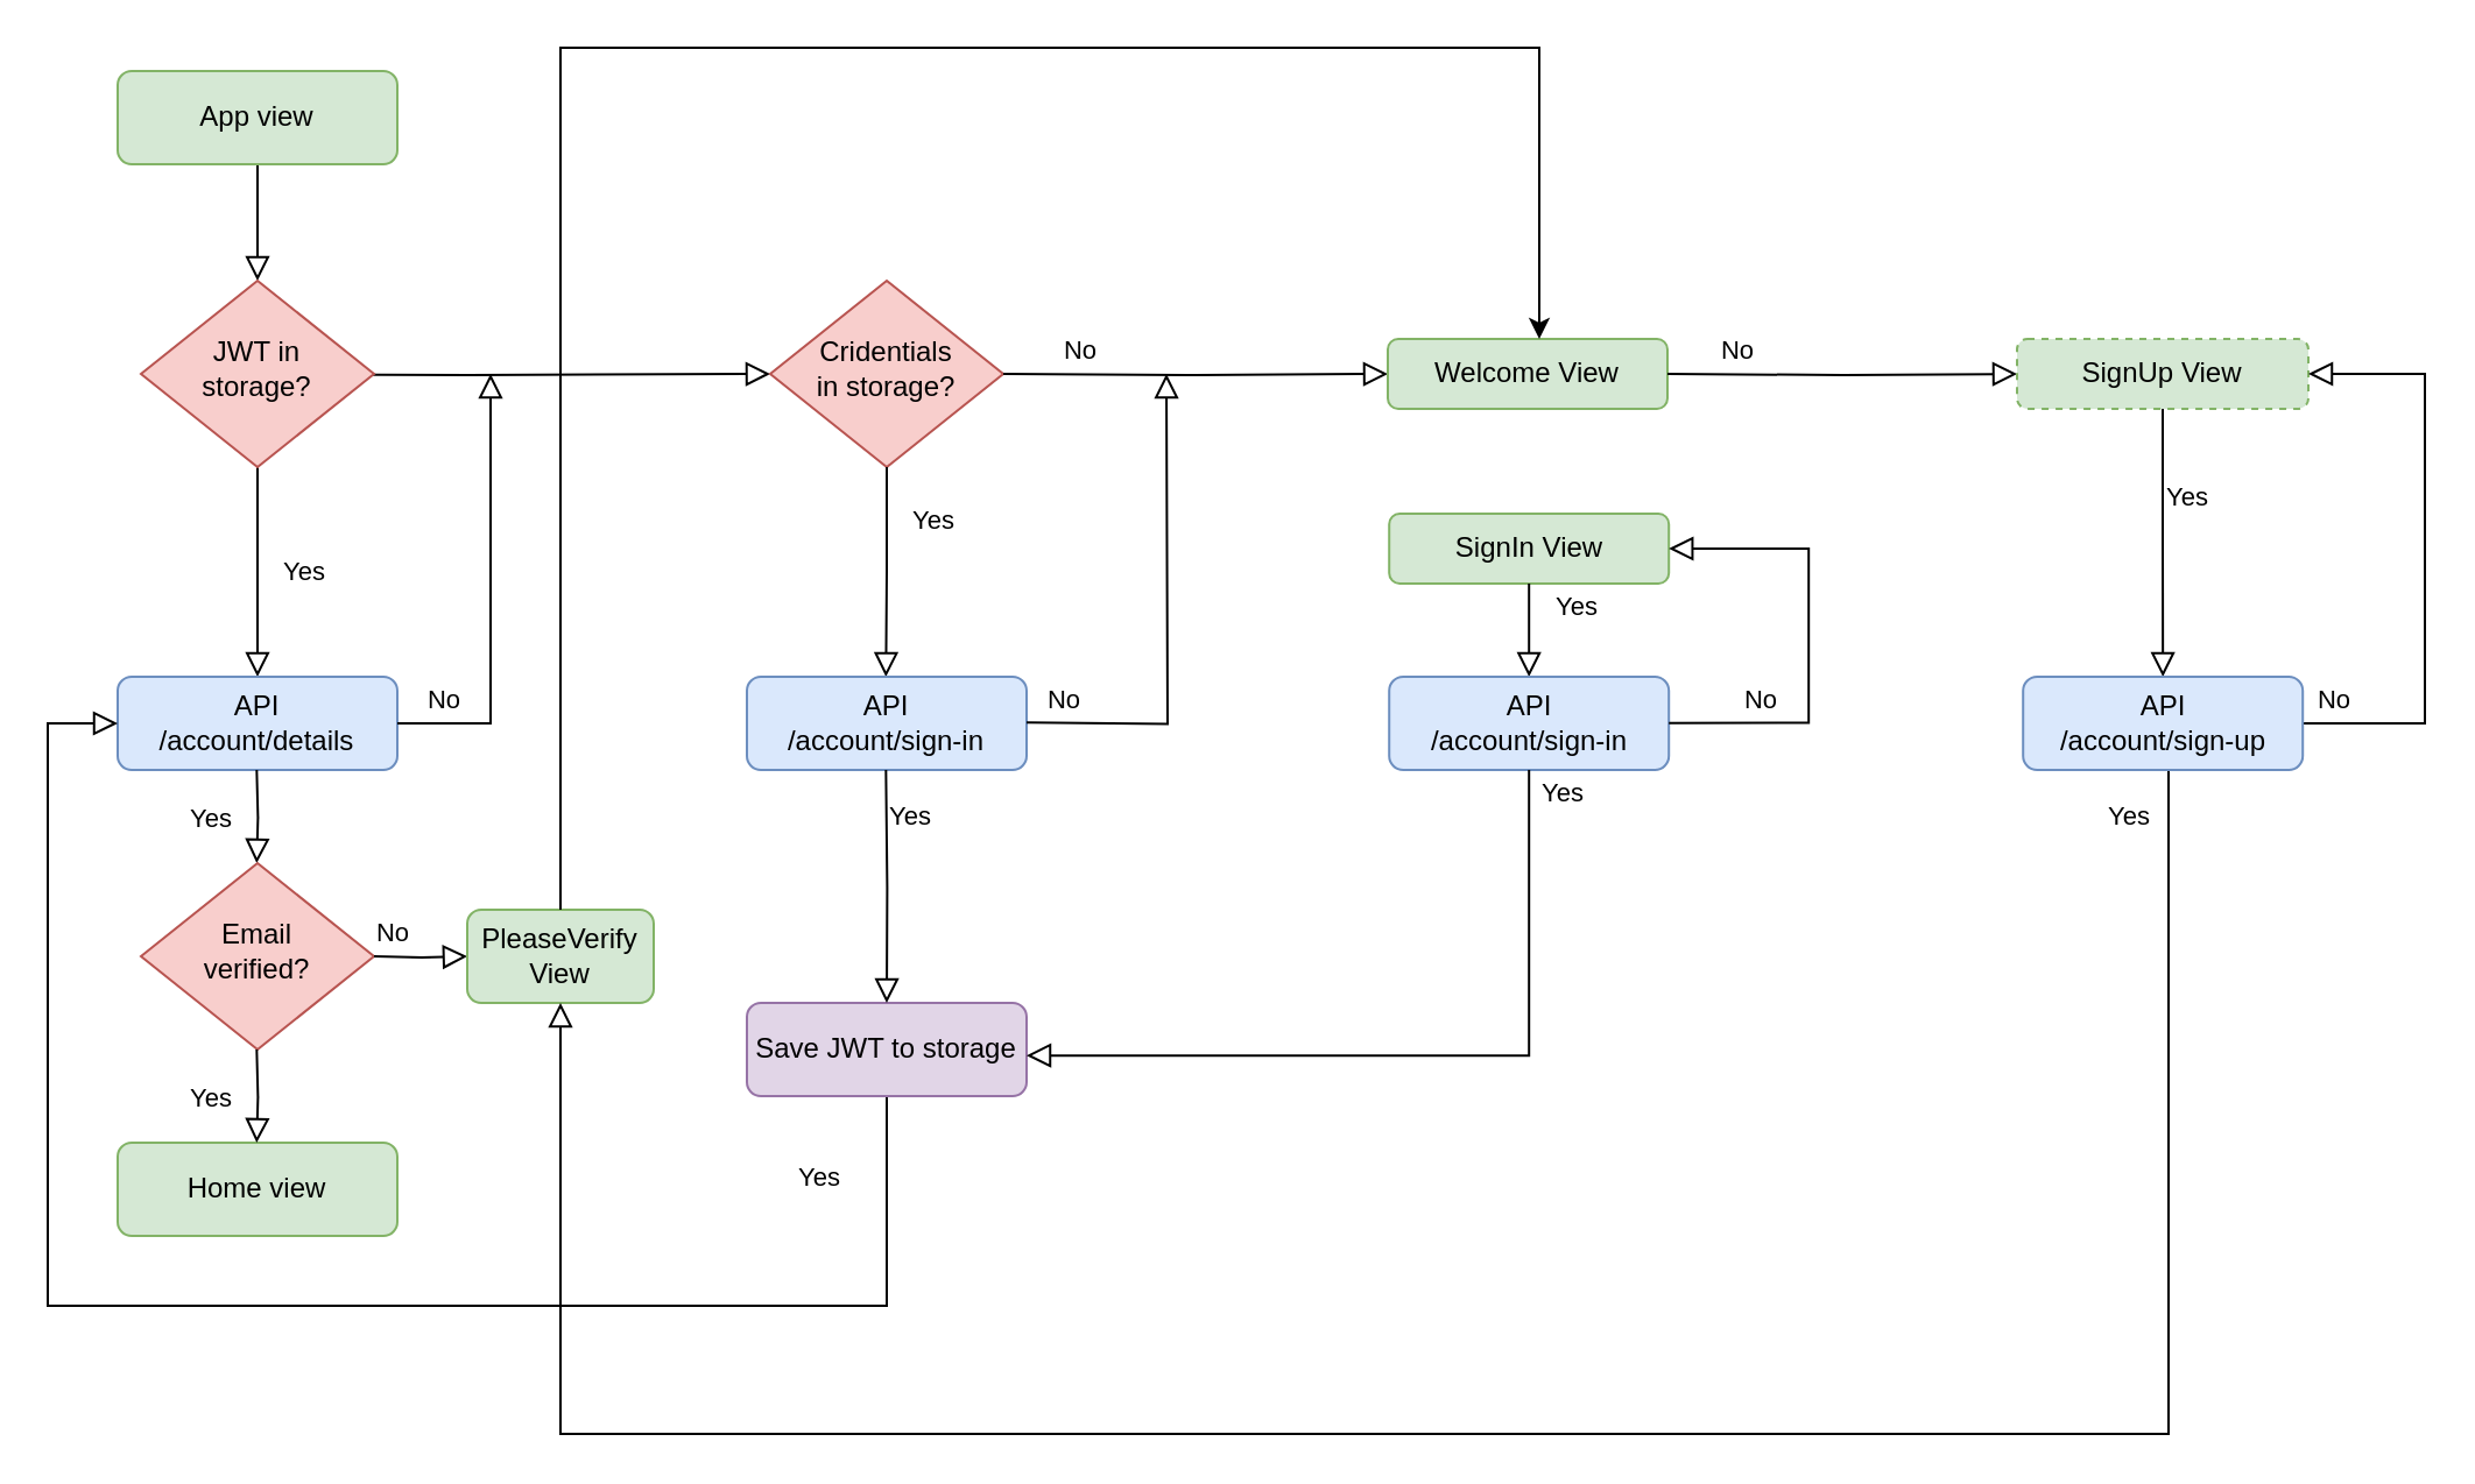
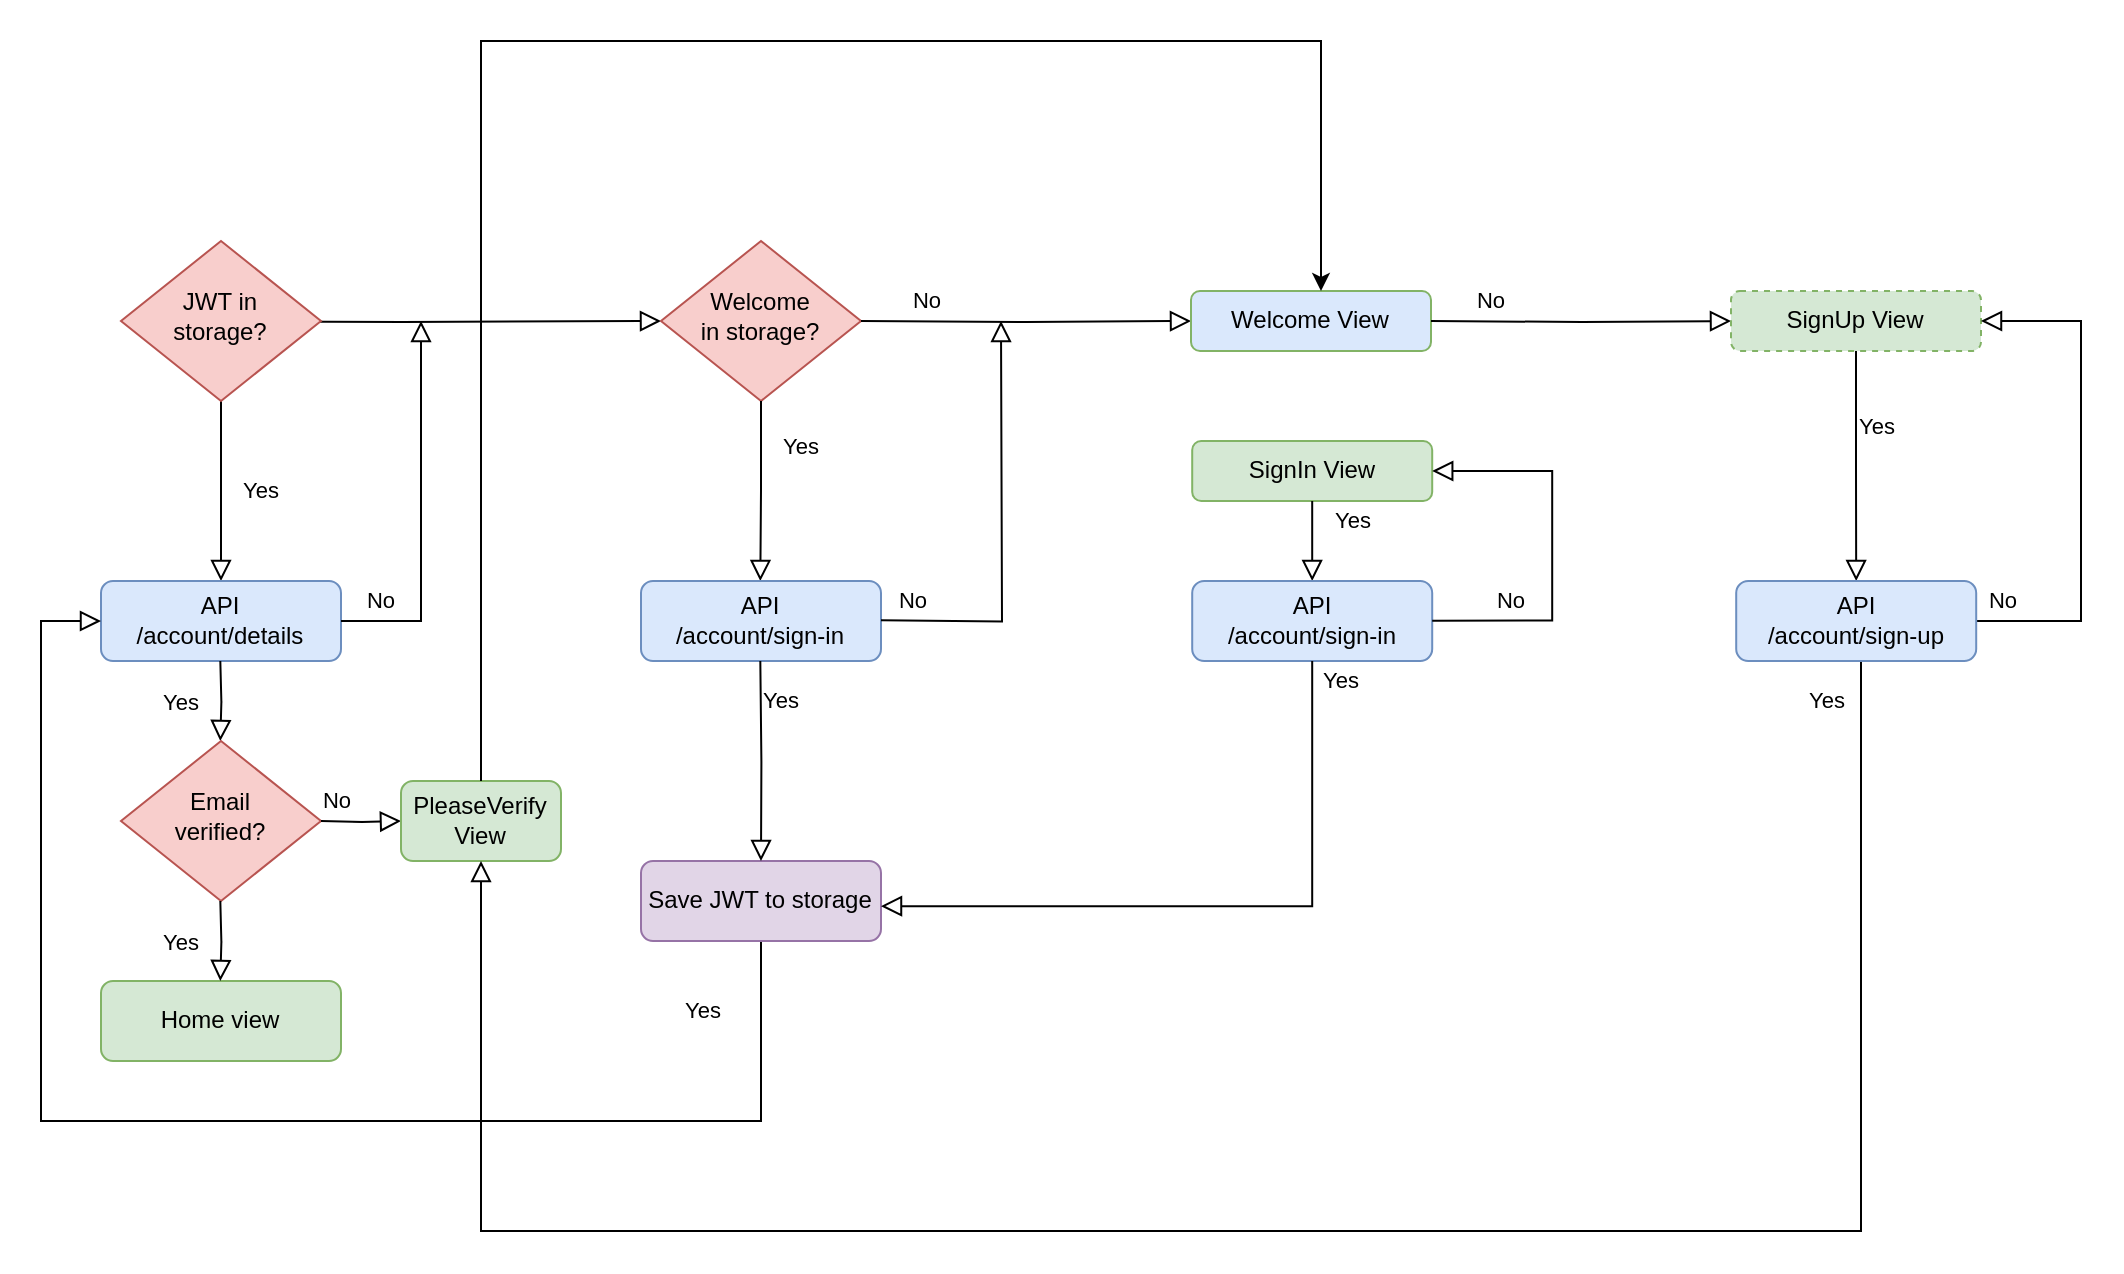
  <mxCell id="0" />
  <mxCell id="1" parent="0" />
- <mxCell id="2" value="" style="rounded=0;html=1;jettySize=auto;orthogonalLoop=1;fontSize=11;endArrow=block;endFill=0;endSize=8;strokeWidth=1;shadow=0;labelBackgroundColor=none;edgeStyle=orthogonalEdgeStyle;" parent="1" source="3" target="6" edge="1"><mxGeometry relative="1" as="geometry" /></mxCell>
- <mxCell id="3" value="App view" style="rounded=1;whiteSpace=wrap;html=1;fontSize=12;glass=0;strokeWidth=1;shadow=0;fillColor=#d5e8d4;strokeColor=#82b366;" parent="1" vertex="1"><mxGeometry x="50" y="30" width="120" height="40" as="geometry" /></mxCell>
  <mxCell id="4" value="Yes" style="rounded=0;html=1;jettySize=auto;orthogonalLoop=1;fontSize=11;endArrow=block;endFill=0;endSize=8;strokeWidth=1;shadow=0;labelBackgroundColor=none;edgeStyle=orthogonalEdgeStyle;entryX=0.5;entryY=0;entryDx=0;entryDy=0;" parent="1" source="6" target="7" edge="1"><mxGeometry y="20" relative="1" as="geometry"><mxPoint as="offset" /><mxPoint x="110" y="260" as="targetPoint" /></mxGeometry></mxCell>
  <mxCell id="5" value="No" style="edgeStyle=orthogonalEdgeStyle;rounded=0;html=1;jettySize=auto;orthogonalLoop=1;fontSize=11;endArrow=block;endFill=0;endSize=8;strokeWidth=1;shadow=0;labelBackgroundColor=none;entryX=0;entryY=0.5;entryDx=0;entryDy=0;" parent="1" target="8" edge="1"><mxGeometry x="-0.7" y="10" relative="1" as="geometry"><mxPoint as="offset" /><mxPoint x="330" y="130" as="targetPoint" /><mxPoint x="70" y="160" as="sourcePoint" /></mxGeometry></mxCell>
  <mxCell id="6" value="JWT in&lt;br&gt;storage?" style="rhombus;whiteSpace=wrap;html=1;shadow=0;fontFamily=Helvetica;fontSize=12;align=center;strokeWidth=1;spacing=6;spacingTop=-4;fillColor=#f8cecc;strokeColor=#b85450;" parent="1" vertex="1"><mxGeometry x="60" y="120" width="100" height="80" as="geometry" /></mxCell>
  <mxCell id="7" value="API&lt;br&gt;/account/details" style="rounded=1;whiteSpace=wrap;html=1;fontSize=12;glass=0;strokeWidth=1;shadow=0;fillColor=#dae8fc;strokeColor=#6c8ebf;" parent="1" vertex="1"><mxGeometry x="50" y="290" width="120" height="40" as="geometry" /></mxCell>
- <mxCell id="8" value="Cridentials&lt;br&gt;in storage?" style="rhombus;whiteSpace=wrap;html=1;shadow=0;fontFamily=Helvetica;fontSize=12;align=center;strokeWidth=1;spacing=6;spacingTop=-4;fillColor=#f8cecc;strokeColor=#b85450;" parent="1" vertex="1"><mxGeometry x="330" y="120" width="100" height="80" as="geometry" /></mxCell>
+ <mxCell id="8" value="Welcome&lt;br&gt;in storage?" style="rhombus;whiteSpace=wrap;html=1;shadow=0;fontFamily=Helvetica;fontSize=12;align=center;strokeWidth=1;spacing=6;spacingTop=-4;fillColor=#f8cecc;strokeColor=#b85450;" parent="1" vertex="1"><mxGeometry x="330" y="120" width="100" height="80" as="geometry" /></mxCell>
  <mxCell id="9" value="No" style="edgeStyle=orthogonalEdgeStyle;rounded=0;html=1;jettySize=auto;orthogonalLoop=1;fontSize=11;endArrow=block;endFill=0;endSize=8;strokeWidth=1;shadow=0;labelBackgroundColor=none;entryX=0;entryY=0.5;entryDx=0;entryDy=0;" parent="1" target="19" edge="1"><mxGeometry x="-0.6" y="10" relative="1" as="geometry"><mxPoint as="offset" /><mxPoint x="430" y="160" as="sourcePoint" /><mxPoint x="505" y="160" as="targetPoint" /></mxGeometry></mxCell>
  <mxCell id="10" value="Yes" style="rounded=0;html=1;jettySize=auto;orthogonalLoop=1;fontSize=11;endArrow=block;endFill=0;endSize=8;strokeWidth=1;shadow=0;labelBackgroundColor=none;edgeStyle=orthogonalEdgeStyle;exitX=0.5;exitY=1;exitDx=0;exitDy=0;" parent="1" source="8" edge="1"><mxGeometry x="-0.5" y="20" relative="1" as="geometry"><mxPoint as="offset" /><mxPoint x="379.66" y="250" as="sourcePoint" /><mxPoint x="379.66" y="290" as="targetPoint" /></mxGeometry></mxCell>
  <mxCell id="11" value="Yes" style="rounded=0;html=1;jettySize=auto;orthogonalLoop=1;fontSize=11;endArrow=block;endFill=0;endSize=8;strokeWidth=1;shadow=0;labelBackgroundColor=none;edgeStyle=orthogonalEdgeStyle;" parent="1" edge="1"><mxGeometry y="20" relative="1" as="geometry"><mxPoint as="offset" /><mxPoint x="109.66" y="330" as="sourcePoint" /><mxPoint x="109.66" y="370" as="targetPoint" /></mxGeometry></mxCell>
  <mxCell id="12" value="No" style="edgeStyle=orthogonalEdgeStyle;rounded=0;html=1;jettySize=auto;orthogonalLoop=1;fontSize=11;endArrow=block;endFill=0;endSize=8;strokeWidth=1;shadow=0;labelBackgroundColor=none;exitX=1;exitY=0.5;exitDx=0;exitDy=0;" parent="1" source="7" edge="1"><mxGeometry x="-0.79" y="10" relative="1" as="geometry"><mxPoint as="offset" /><mxPoint x="170" y="320" as="sourcePoint" /><mxPoint x="210" y="160" as="targetPoint" /><Array as="points"><mxPoint x="210" y="310" /><mxPoint x="210" y="220" /></Array></mxGeometry></mxCell>
  <mxCell id="13" value="Home view" style="rounded=1;whiteSpace=wrap;html=1;fontSize=12;glass=0;strokeWidth=1;shadow=0;fillColor=#d5e8d4;strokeColor=#82b366;" parent="1" vertex="1"><mxGeometry x="50" y="490" width="120" height="40" as="geometry" /></mxCell>
  <mxCell id="14" value="API&lt;br&gt;/account/sign-in" style="rounded=1;whiteSpace=wrap;html=1;fontSize=12;glass=0;strokeWidth=1;shadow=0;fillColor=#dae8fc;strokeColor=#6c8ebf;" parent="1" vertex="1"><mxGeometry x="320" y="290" width="120" height="40" as="geometry" /></mxCell>
  <mxCell id="15" value="No" style="edgeStyle=orthogonalEdgeStyle;rounded=0;html=1;jettySize=auto;orthogonalLoop=1;fontSize=11;endArrow=block;endFill=0;endSize=8;strokeWidth=1;shadow=0;labelBackgroundColor=none;" parent="1" edge="1"><mxGeometry x="-0.846" y="10" relative="1" as="geometry"><mxPoint as="offset" /><mxPoint x="440" y="309.66" as="sourcePoint" /><mxPoint x="500" y="160" as="targetPoint" /></mxGeometry></mxCell>
  <mxCell id="16" value="Yes" style="rounded=0;html=1;jettySize=auto;orthogonalLoop=1;fontSize=11;endArrow=block;endFill=0;endSize=8;strokeWidth=1;shadow=0;labelBackgroundColor=none;edgeStyle=orthogonalEdgeStyle;exitX=0.5;exitY=1;exitDx=0;exitDy=0;entryX=0;entryY=0.5;entryDx=0;entryDy=0;" parent="1" source="17" target="7" edge="1"><mxGeometry x="-0.903" y="-29" relative="1" as="geometry"><mxPoint as="offset" /><mxPoint x="379" y="380" as="sourcePoint" /><mxPoint x="-40" y="310" as="targetPoint" /><Array as="points"><mxPoint x="380" y="560" /><mxPoint x="20" y="560" /><mxPoint x="20" y="310" /></Array></mxGeometry></mxCell>
  <mxCell id="17" value="Save JWT to storage" style="rounded=1;whiteSpace=wrap;html=1;fontSize=12;glass=0;strokeWidth=1;shadow=0;fillColor=#e1d5e7;strokeColor=#9673a6;" parent="1" vertex="1"><mxGeometry x="320" y="430" width="120" height="40" as="geometry" /></mxCell>
  <mxCell id="18" value="Yes" style="rounded=0;html=1;jettySize=auto;orthogonalLoop=1;fontSize=11;endArrow=block;endFill=0;endSize=8;strokeWidth=1;shadow=0;labelBackgroundColor=none;edgeStyle=orthogonalEdgeStyle;entryX=0.5;entryY=0;entryDx=0;entryDy=0;" parent="1" target="17" edge="1"><mxGeometry x="-0.601" y="10" relative="1" as="geometry"><mxPoint as="offset" /><mxPoint x="379.66" y="330" as="sourcePoint" /><mxPoint x="379.66" y="370" as="targetPoint" /></mxGeometry></mxCell>
- <mxCell id="19" value="Welcome View" style="rounded=1;whiteSpace=wrap;html=1;fontSize=12;glass=0;strokeWidth=1;shadow=0;fillColor=#d5e8d4;strokeColor=#82b366;" parent="1" vertex="1"><mxGeometry x="595" y="145" width="120" height="30" as="geometry" /></mxCell>
+ <mxCell id="19" value="Welcome View" style="rounded=1;whiteSpace=wrap;html=1;fontSize=12;glass=0;strokeWidth=1;shadow=0;fillColor=#dae8fc;strokeColor=#82b366;" parent="1" vertex="1"><mxGeometry x="595" y="145" width="120" height="30" as="geometry" /></mxCell>
  <mxCell id="20" value="Email &lt;br&gt;verified?" style="rhombus;whiteSpace=wrap;html=1;shadow=0;fontFamily=Helvetica;fontSize=12;align=center;strokeWidth=1;spacing=6;spacingTop=-4;fillColor=#f8cecc;strokeColor=#b85450;" parent="1" vertex="1"><mxGeometry x="60" y="370" width="100" height="80" as="geometry" /></mxCell>
  <mxCell id="21" value="Yes" style="rounded=0;html=1;jettySize=auto;orthogonalLoop=1;fontSize=11;endArrow=block;endFill=0;endSize=8;strokeWidth=1;shadow=0;labelBackgroundColor=none;edgeStyle=orthogonalEdgeStyle;" parent="1" edge="1"><mxGeometry y="20" relative="1" as="geometry"><mxPoint as="offset" /><mxPoint x="109.66" y="450" as="sourcePoint" /><mxPoint x="109.66" y="490" as="targetPoint" /></mxGeometry></mxCell>
  <mxCell id="22" value="No" style="edgeStyle=orthogonalEdgeStyle;rounded=0;html=1;jettySize=auto;orthogonalLoop=1;fontSize=11;endArrow=block;endFill=0;endSize=8;strokeWidth=1;shadow=0;labelBackgroundColor=none;" parent="1" edge="1"><mxGeometry x="-0.6" y="10" relative="1" as="geometry"><mxPoint as="offset" /><mxPoint x="160" y="410" as="sourcePoint" /><mxPoint x="200" y="410" as="targetPoint" /></mxGeometry></mxCell>
  <mxCell id="23" value="PleaseVerify&lt;br&gt;View" style="rounded=1;whiteSpace=wrap;html=1;fontSize=12;glass=0;strokeWidth=1;shadow=0;fillColor=#d5e8d4;strokeColor=#82b366;" parent="1" vertex="1"><mxGeometry x="200" y="390" width="80" height="40" as="geometry" /></mxCell>
  <mxCell id="24" value="No" style="edgeStyle=orthogonalEdgeStyle;rounded=0;html=1;jettySize=auto;orthogonalLoop=1;fontSize=11;endArrow=block;endFill=0;endSize=8;strokeWidth=1;shadow=0;labelBackgroundColor=none;entryX=0;entryY=0.5;entryDx=0;entryDy=0;" parent="1" target="25" edge="1"><mxGeometry x="-0.6" y="10" relative="1" as="geometry"><mxPoint as="offset" /><mxPoint x="715" y="160" as="sourcePoint" /><mxPoint x="805" y="160" as="targetPoint" /><Array as="points" /></mxGeometry></mxCell>
  <mxCell id="25" value="SignUp View" style="rounded=1;whiteSpace=wrap;html=1;fontSize=12;glass=0;strokeWidth=1;shadow=0;fillColor=#d5e8d4;strokeColor=#82b366;dashed=1;" parent="1" vertex="1"><mxGeometry x="865" y="145" width="125" height="30" as="geometry" /></mxCell>
  <mxCell id="26" value="SignIn View" style="rounded=1;whiteSpace=wrap;html=1;fontSize=12;glass=0;strokeWidth=1;shadow=0;fillColor=#d5e8d4;strokeColor=#82b366;" parent="1" vertex="1"><mxGeometry x="595.6" y="220" width="120" height="30" as="geometry" /></mxCell>
  <mxCell id="27" value="Yes" style="rounded=0;html=1;jettySize=auto;orthogonalLoop=1;fontSize=11;endArrow=block;endFill=0;endSize=8;strokeWidth=1;shadow=0;labelBackgroundColor=none;edgeStyle=orthogonalEdgeStyle;exitX=0.5;exitY=1;exitDx=0;exitDy=0;entryX=0.5;entryY=0;entryDx=0;entryDy=0;" parent="1" source="26" edge="1" target="28"><mxGeometry x="-0.5" y="20" relative="1" as="geometry"><mxPoint as="offset" /><mxPoint x="670.26" y="270" as="sourcePoint" /><mxPoint x="670.26" y="310" as="targetPoint" /><Array as="points" /></mxGeometry></mxCell>
  <mxCell id="28" value="API&lt;br&gt;/account/sign-in" style="rounded=1;whiteSpace=wrap;html=1;fontSize=12;glass=0;strokeWidth=1;shadow=0;fillColor=#dae8fc;strokeColor=#6c8ebf;" parent="1" vertex="1"><mxGeometry x="595.6" y="290" width="120" height="40" as="geometry" /></mxCell>
  <mxCell id="29" value="No" style="edgeStyle=orthogonalEdgeStyle;rounded=0;html=1;jettySize=auto;orthogonalLoop=1;fontSize=11;endArrow=block;endFill=0;endSize=8;strokeWidth=1;shadow=0;labelBackgroundColor=none;entryX=1;entryY=0.5;entryDx=0;entryDy=0;" parent="1" target="26" edge="1"><mxGeometry x="-0.601" y="10" relative="1" as="geometry"><mxPoint as="offset" /><mxPoint x="715.6" y="309.82" as="sourcePoint" /><mxPoint x="835.6" y="240" as="targetPoint" /><Array as="points"><mxPoint x="775.6" y="310" /><mxPoint x="775.6" y="235" /></Array></mxGeometry></mxCell>
  <mxCell id="30" value="Yes" style="rounded=0;html=1;jettySize=auto;orthogonalLoop=1;fontSize=11;endArrow=block;endFill=0;endSize=8;strokeWidth=1;shadow=0;labelBackgroundColor=none;edgeStyle=orthogonalEdgeStyle;entryX=0.995;entryY=0.565;entryDx=0;entryDy=0;entryPerimeter=0;exitX=0.5;exitY=1;exitDx=0;exitDy=0;" parent="1" source="28" edge="1"><mxGeometry x="-0.941" y="14" relative="1" as="geometry"><mxPoint as="offset" /><mxPoint x="580.26" y="380" as="sourcePoint" /><mxPoint x="440" y="452.6" as="targetPoint" /><Array as="points"><mxPoint x="656" y="453" /></Array></mxGeometry></mxCell>
  <mxCell id="31" value="Yes" style="rounded=0;html=1;jettySize=auto;orthogonalLoop=1;fontSize=11;endArrow=block;endFill=0;endSize=8;strokeWidth=1;shadow=0;labelBackgroundColor=none;edgeStyle=orthogonalEdgeStyle;exitX=0.5;exitY=1;exitDx=0;exitDy=0;entryX=0.5;entryY=0;entryDx=0;entryDy=0;" parent="1" source="25" target="35" edge="1"><mxGeometry x="-0.333" y="10" relative="1" as="geometry"><mxPoint as="offset" /><mxPoint x="927.5" y="190.03" as="sourcePoint" /><mxPoint x="928" y="285.03" as="targetPoint" /><Array as="points" /></mxGeometry></mxCell>
  <mxCell id="32" value="No" style="edgeStyle=orthogonalEdgeStyle;rounded=0;html=1;jettySize=auto;orthogonalLoop=1;fontSize=11;endArrow=block;endFill=0;endSize=8;strokeWidth=1;shadow=0;labelBackgroundColor=none;entryX=1;entryY=0.5;entryDx=0;entryDy=0;exitX=1;exitY=0.5;exitDx=0;exitDy=0;" parent="1" source="35" target="25" edge="1"><mxGeometry x="-0.9" y="10" relative="1" as="geometry"><mxPoint as="offset" /><mxPoint x="990" y="305.03" as="sourcePoint" /><mxPoint x="990" y="175.03" as="targetPoint" /><Array as="points"><mxPoint x="1040" y="310" /><mxPoint x="1040" y="160" /></Array></mxGeometry></mxCell>
  <mxCell id="33" value="Yes" style="rounded=0;html=1;jettySize=auto;orthogonalLoop=1;fontSize=11;endArrow=block;endFill=0;endSize=8;strokeWidth=1;shadow=0;labelBackgroundColor=none;edgeStyle=orthogonalEdgeStyle;entryX=0.5;entryY=1;entryDx=0;entryDy=0;exitX=0.5;exitY=1;exitDx=0;exitDy=0;" parent="1" source="35" target="23" edge="1"><mxGeometry x="-0.963" y="-17" relative="1" as="geometry"><mxPoint as="offset" /><mxPoint x="936.66" y="325.03" as="sourcePoint" /><mxPoint x="300" y="445.03" as="targetPoint" /><Array as="points"><mxPoint x="930" y="330" /><mxPoint x="930" y="615" /><mxPoint x="240" y="615" /></Array></mxGeometry></mxCell>
  <mxCell id="34" value="" style="endArrow=classic;html=1;rounded=0;entryX=0.5;entryY=0;entryDx=0;entryDy=0;exitX=0.5;exitY=0;exitDx=0;exitDy=0;" parent="1" source="23" edge="1"><mxGeometry width="50" height="50" relative="1" as="geometry"><mxPoint x="260" y="340" as="sourcePoint" /><mxPoint x="660" y="145" as="targetPoint" /><Array as="points"><mxPoint x="240" y="390" /><mxPoint x="240" y="20" /><mxPoint x="260" y="20" /><mxPoint x="660" y="20" /></Array></mxGeometry></mxCell>
  <mxCell id="35" value="API&lt;br&gt;/account/sign-up" style="rounded=1;whiteSpace=wrap;html=1;fontSize=12;glass=0;strokeWidth=1;shadow=0;fillColor=#dae8fc;strokeColor=#6c8ebf;" parent="1" vertex="1"><mxGeometry x="867.6" y="290" width="120" height="40" as="geometry" /></mxCell>
